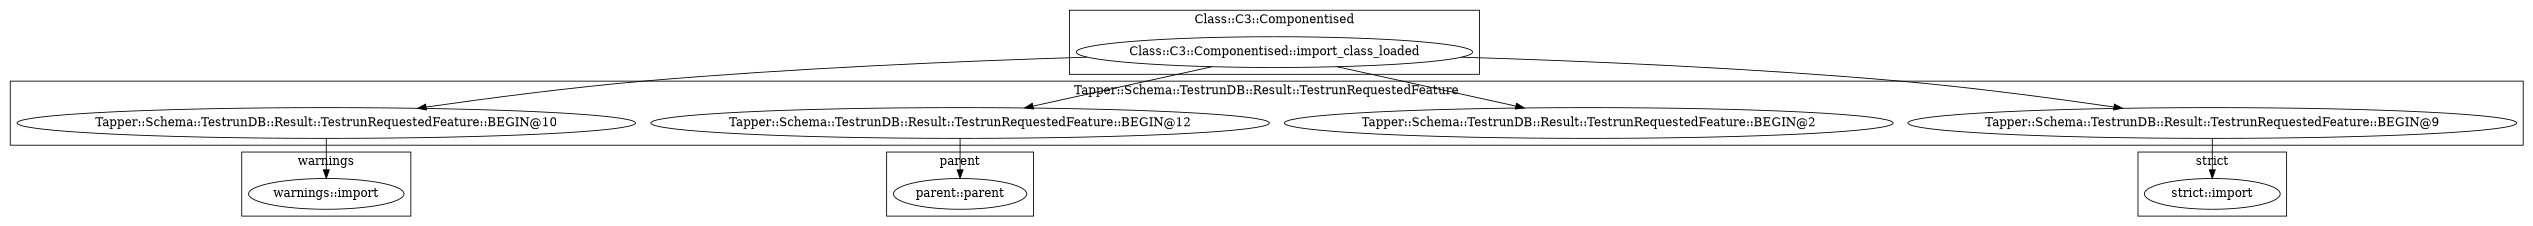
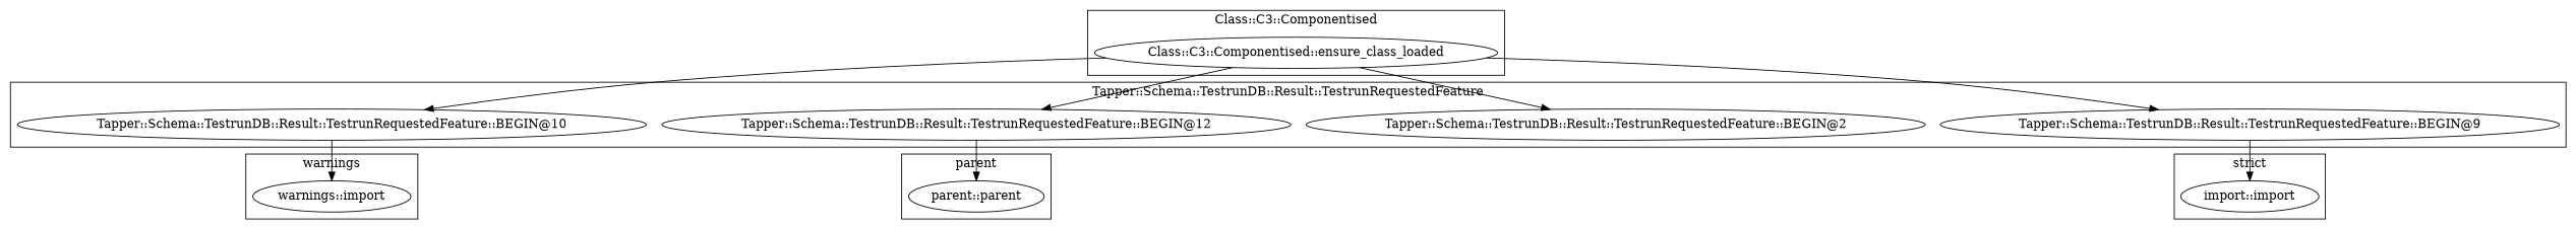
  digraph {
-   "Class::C3::Componentised::ensure_class_loaded" [label="Class::C3::Componentised::import_class_loaded"]
+   "Class::C3::Componentised::ensure_class_loaded"
    n2 [label="parent::parent"]
    "warnings::import"
    "Tapper::Schema::TestrunDB::Result::TestrunRequestedFeature::BEGIN@10"
    "Tapper::Schema::TestrunDB::Result::TestrunRequestedFeature::BEGIN@2"
    "Tapper::Schema::TestrunDB::Result::TestrunRequestedFeature::BEGIN@12"
    "Tapper::Schema::TestrunDB::Result::TestrunRequestedFeature::BEGIN@9"
-   "strict::import"
+   "strict::import" [label="import::import"]
    subgraph cluster_1 {
      label="Class::C3::Componentised"
      "Class::C3::Componentised::ensure_class_loaded"
    }
    subgraph cluster_2 {
      label=parent
      n2
    }
    subgraph cluster_3 {
      label=warnings
      "warnings::import"
    }
    subgraph cluster_4 {
      label="Tapper::Schema::TestrunDB::Result::TestrunRequestedFeature"
      "Tapper::Schema::TestrunDB::Result::TestrunRequestedFeature::BEGIN@10"
      "Tapper::Schema::TestrunDB::Result::TestrunRequestedFeature::BEGIN@2"
      "Tapper::Schema::TestrunDB::Result::TestrunRequestedFeature::BEGIN@12"
      "Tapper::Schema::TestrunDB::Result::TestrunRequestedFeature::BEGIN@9"
    }
    subgraph cluster_5 {
      label="strict"
      "strict::import"
    }
    "Class::C3::Componentised::ensure_class_loaded" -> "Tapper::Schema::TestrunDB::Result::TestrunRequestedFeature::BEGIN@10"
    "Class::C3::Componentised::ensure_class_loaded" -> "Tapper::Schema::TestrunDB::Result::TestrunRequestedFeature::BEGIN@2"
    "Class::C3::Componentised::ensure_class_loaded" -> "Tapper::Schema::TestrunDB::Result::TestrunRequestedFeature::BEGIN@12"
    "Class::C3::Componentised::ensure_class_loaded" -> "Tapper::Schema::TestrunDB::Result::TestrunRequestedFeature::BEGIN@9"
    "Tapper::Schema::TestrunDB::Result::TestrunRequestedFeature::BEGIN@10" -> "warnings::import"
    "Tapper::Schema::TestrunDB::Result::TestrunRequestedFeature::BEGIN@12" -> n2
    "Tapper::Schema::TestrunDB::Result::TestrunRequestedFeature::BEGIN@9" -> "strict::import"
  }
